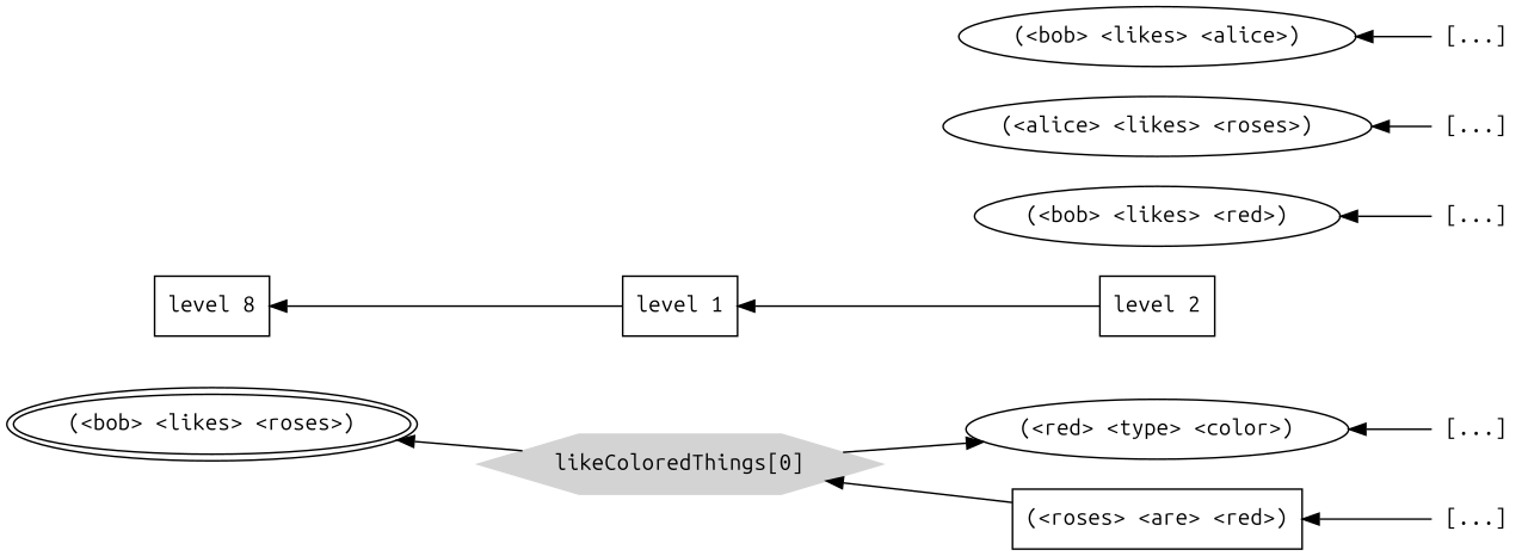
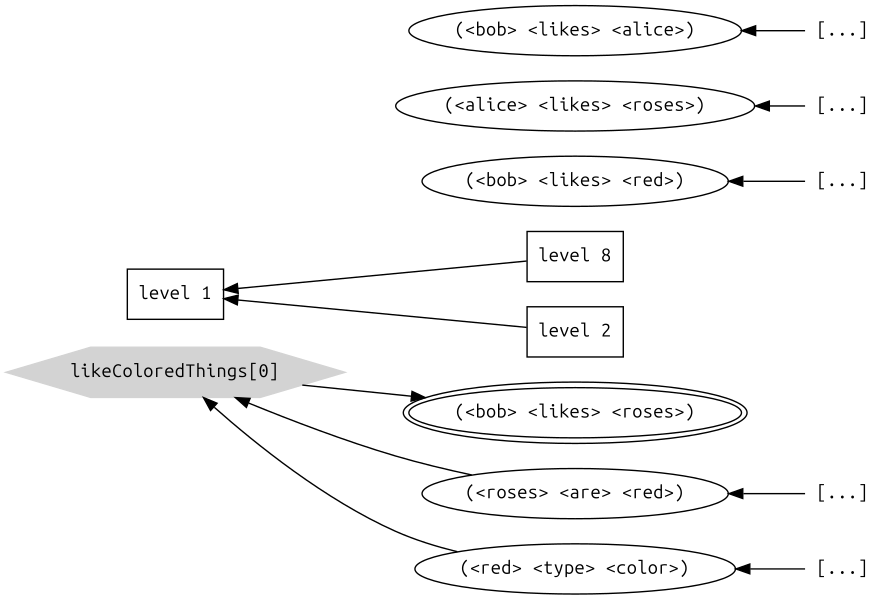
  digraph {
    rankdir=RL
    node [fontname="Ubuntu Mono" fontsize=13]
    edge [constraint=true]
    n1 [label="(\<bob\> \<likes\> \<roses\>)" peripheries=2]
    n2 [label="level 8" shape=box]
    n3 [color=lightgrey label="likeColoredThings[0]" shape=polygon sides=6 style=filled]
    n4 [label="level 1" shape=box]
-   n5 [label="(\<roses\> \<are\> \<red\>)" shape=box]
+   n5 [label="(\<roses\> \<are\> \<red\>)"]
    n6 [label="(\<bob\> \<likes\> \<red\>)"]
    n7 [label="(\<red\> \<type\> \<color\>)"]
    n8 [label="(\<alice\> \<likes\> \<roses\>)"]
    n9 [label="(\<bob\> \<likes\> \<alice\>)"]
    n10 [label="level 2" shape=box]
    n11 [label="[...]" shape=none]
    n12 [label="[...]" shape=none]
    n13 [label="[...]" shape=none]
    n14 [label="[...]" shape=none]
    n15 [label="[...]" shape=none]
    subgraph sub_1 {
      rank=same
      n1
      n2
    }
    subgraph sub_2 {
      rank=same
      n3
      n4
    }
    subgraph sub_3 {
      rank=same
      n5
      n6
      n7
      n8
      n9
      n10
    }
    n3 -> n1 [constraint=false]
-   n4 -> n2
+   n2 -> n4
    n5 -> n3 [constraint=false]
-   n3 -> n7 [constraint=false]
+   n7 -> n3 [constraint=false]
    n10 -> n4
    n11 -> n5
    n12 -> n6
    n13 -> n7
    n14 -> n8
    n15 -> n9
  }
